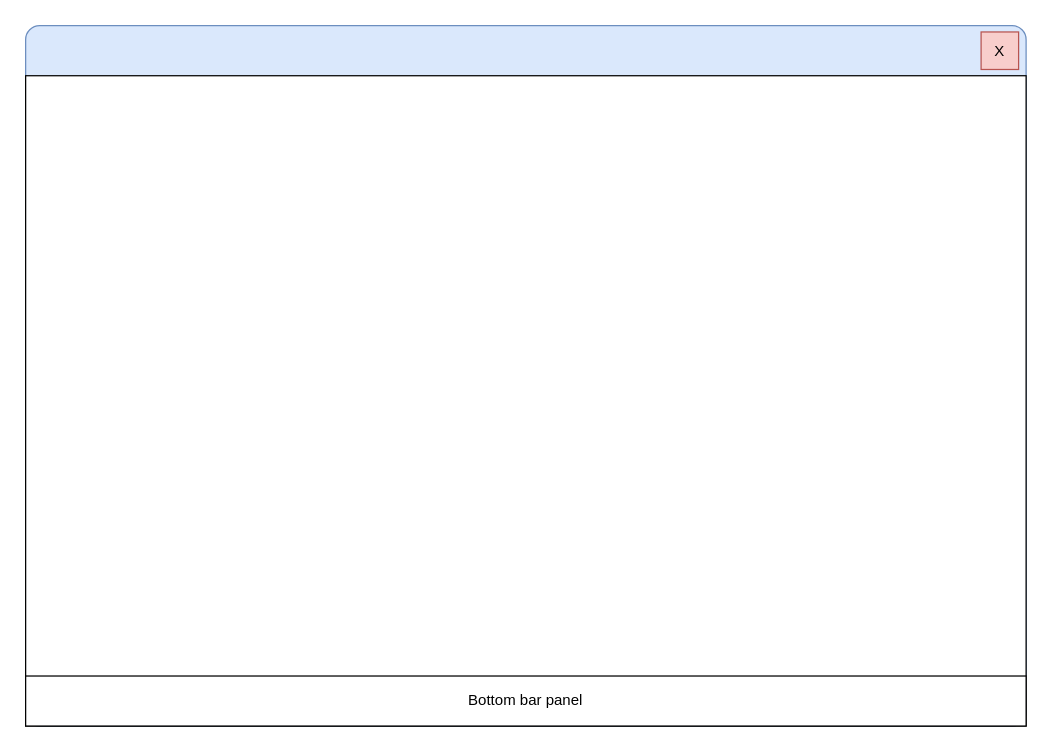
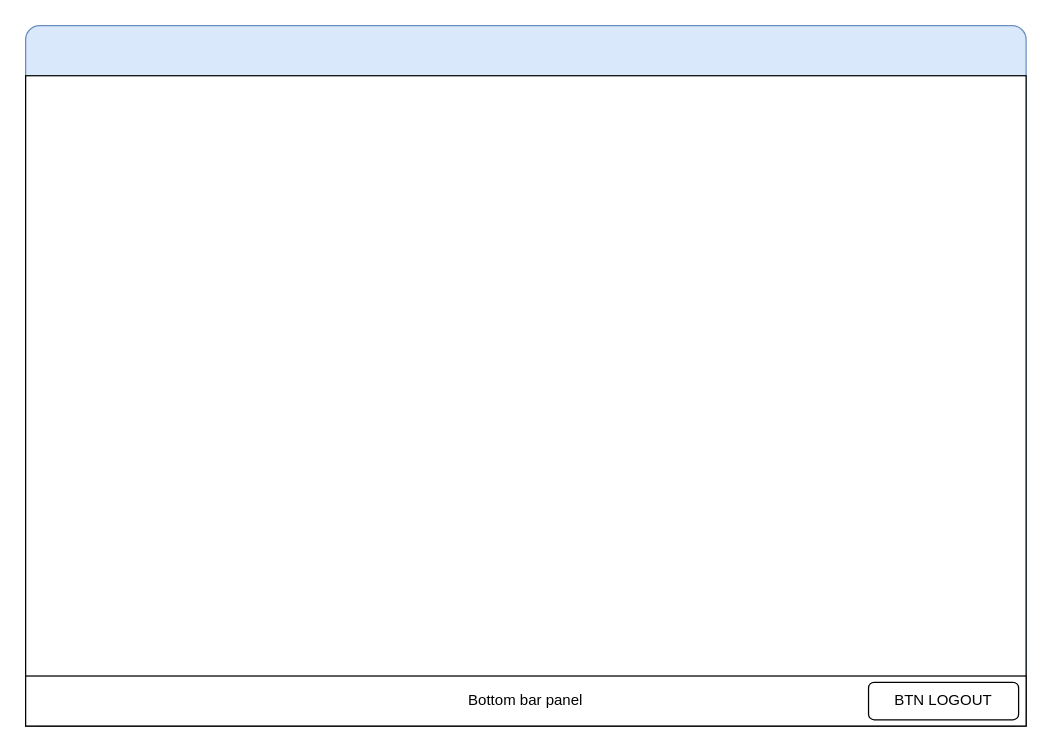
  <mxCell id="0" />
  <mxCell id="1" parent="0" />
  <mxCell id="2" value="" style="rounded=1;whiteSpace=wrap;html=1;arcSize=2;fillColor=#dae8fc;strokeColor=#6c8ebf;" vertex="1" parent="1"><mxGeometry x="20" y="20" width="800" height="560" as="geometry" /></mxCell>
  <mxCell id="3" value="" style="rounded=0;whiteSpace=wrap;html=1;" vertex="1" parent="1"><mxGeometry x="20" y="60" width="800" height="520" as="geometry" /></mxCell>
- <mxCell id="4" value="&lt;p style=&quot;line-height: 100%;&quot;&gt;X&lt;/p&gt;" style="rounded=0;whiteSpace=wrap;html=1;fillColor=#f8cecc;strokeColor=#b85450;spacing=0;" vertex="1" parent="1"><mxGeometry x="784" y="25" width="30" height="30" as="geometry" /></mxCell>
  <mxCell id="5" value="Bottom bar panel" style="rounded=0;whiteSpace=wrap;html=1;" vertex="1" parent="1"><mxGeometry x="20" y="540" width="800" height="40" as="geometry" /></mxCell>
+ <mxCell id="6" value="BTN LOGOUT" style="rounded=1;whiteSpace=wrap;html=1;" vertex="1" parent="1"><mxGeometry x="694" y="545" width="120" height="30" as="geometry" /></mxCell>
